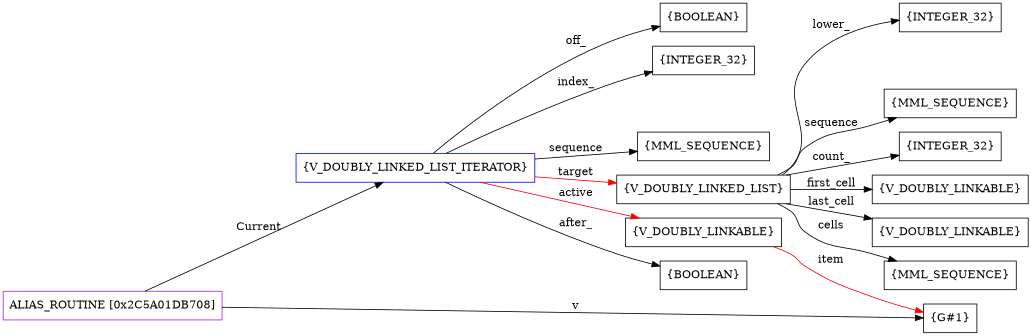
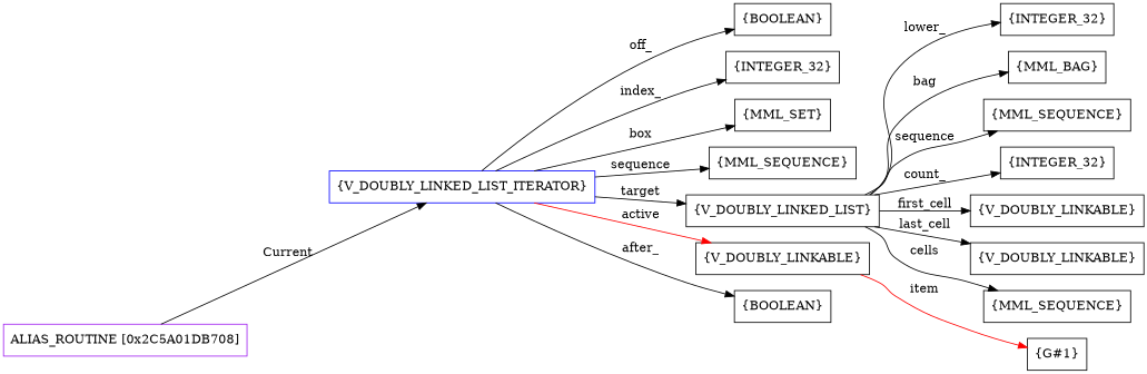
  digraph {
    rankdir=LR
    node [shape=box]
    n1 [color=purple label=<ALIAS_ROUTINE [0x2C5A01DB708]>]
    n2 [color=blue label=<{V_DOUBLY_LINKED_LIST_ITERATOR}>]
    n3 [label=<{G#1}>]
    n4 [label=<{BOOLEAN}>]
    n5 [label=<{INTEGER_32}>]
+   n6 [label=<{MML_SET}>]
    n7 [label=<{MML_SEQUENCE}>]
    n8 [label=<{V_DOUBLY_LINKED_LIST}>]
    n9 [label=<{V_DOUBLY_LINKABLE}>]
    n10 [label=<{BOOLEAN}>]
    n11 [label=<{INTEGER_32}>]
+   n12 [label=<{MML_BAG}>]
    n13 [label=<{MML_SEQUENCE}>]
    n14 [label=<{INTEGER_32}>]
    n15 [label=<{V_DOUBLY_LINKABLE}>]
    n16 [label=<{V_DOUBLY_LINKABLE}>]
    n17 [label=<{MML_SEQUENCE}>]
    n1 -> n2 [color=black label=<Current>]
-   n1 -> n3 [label=<v>]
    n2 -> n4 [label=<off_>]
    n2 -> n5 [label=<index_>]
+   n2 -> n6 [label=box]
    n2 -> n7 [label=<sequence>]
-   n2 -> n8 [label=<target> color=red]
+   n2 -> n8 [label=<target>]
    n2 -> n9 [color=red label=<active>]
    n2 -> n10 [label=<after_>]
    n8 -> n11 [label=<lower_>]
+   n8 -> n12 [label=<bag>]
    n8 -> n13 [label=<sequence>]
    n8 -> n14 [label=<count_>]
    n8 -> n15 [label=<first_cell>]
    n8 -> n16 [label=<last_cell>]
    n8 -> n17 [label=<cells>]
    n9 -> n3 [color=red label=<item>]
  }
